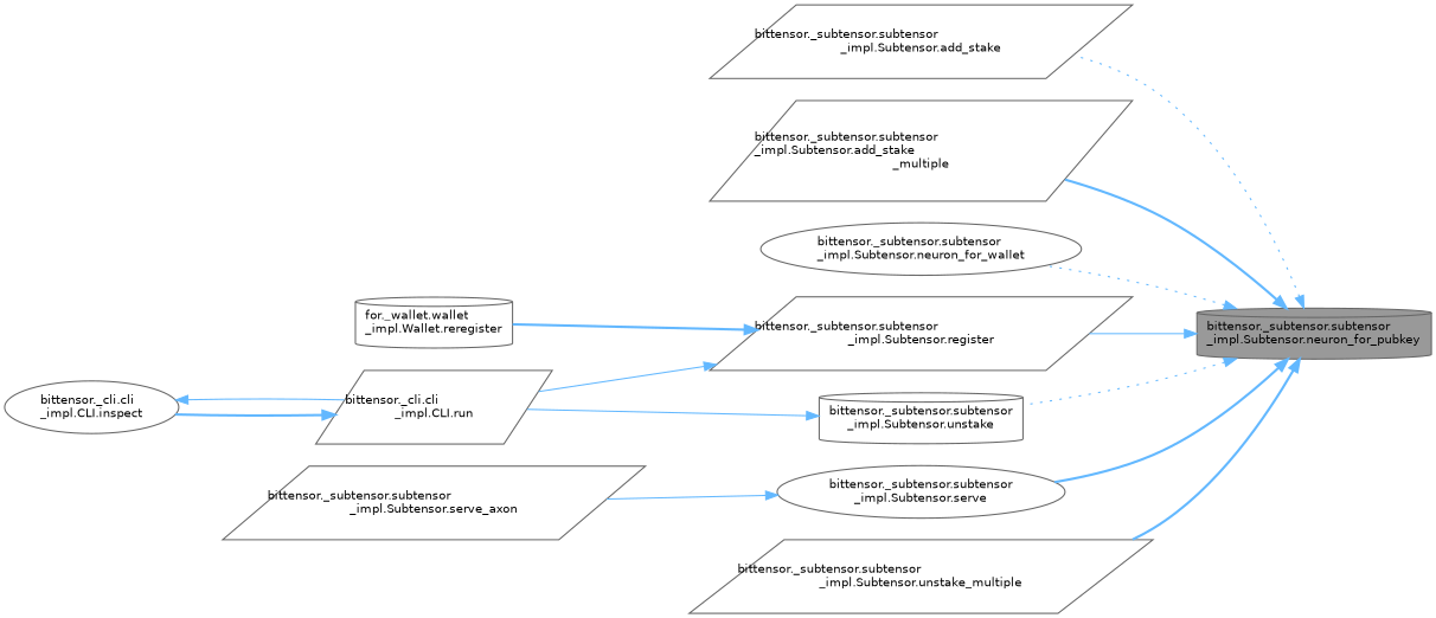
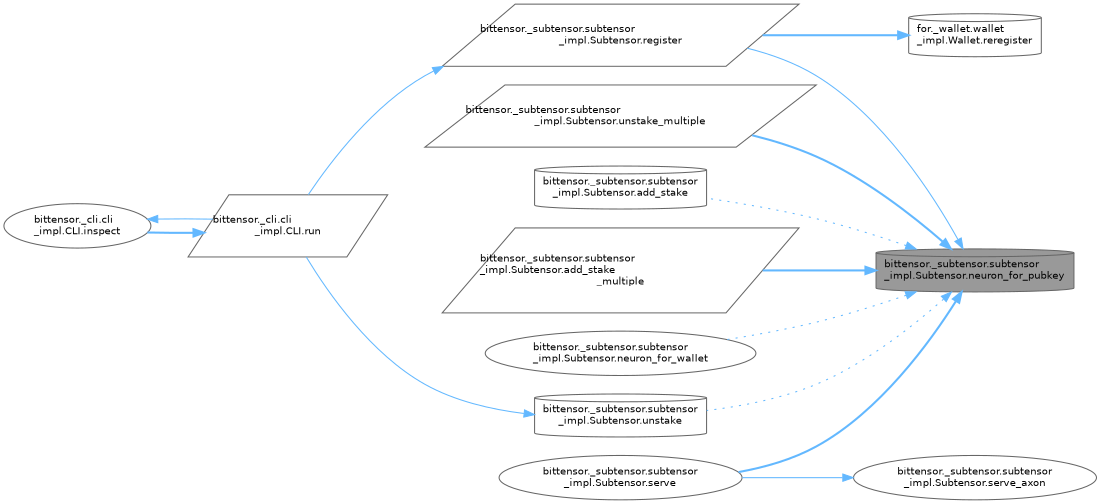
  digraph {
    rankdir=RL
    node [color=grey40 fillcolor=white fontname=Helvetica fontsize=10 shape=parallelogram style=filled]
    edge [color=steelblue1 dir=back fontname=Helvetica fontsize=10 labelfontname=Helvetica labelfontsize=10 style=bold]
    n1 [color=gray40 fillcolor=grey60 fontcolor=black height=0.2 label="bittensor._subtensor.subtensor\l_impl.Subtensor.neuron_for_pubkey" shape=cylinder width=0.4]
-   n2 [height=0.2 label="bittensor._subtensor.subtensor\l_impl.Subtensor.add_stake" width=0.4]
+   n2 [height=0.2 label="bittensor._subtensor.subtensor\l_impl.Subtensor.add_stake" shape=cylinder width=0.4]
    n3 [height=0.2 label="bittensor._subtensor.subtensor\l_impl.Subtensor.add_stake\l_multiple" width=0.4]
    n4 [height=0.2 label="bittensor._subtensor.subtensor\l_impl.Subtensor.neuron_for_wallet" shape=ellipse width=0.4]
    n5 [height=0.2 label="bittensor._subtensor.subtensor\l_impl.Subtensor.register" width=0.4]
    n6 [height=0.2 label="bittensor._subtensor.subtensor\l_impl.Subtensor.serve" shape=ellipse width=0.4]
    n7 [height=0.2 label="bittensor._subtensor.subtensor\l_impl.Subtensor.unstake" shape=cylinder width=0.4]
    n8 [height=0.2 label="bittensor._subtensor.subtensor\l_impl.Subtensor.unstake_multiple" width=0.4]
    n9 [height=0.2 label="for._wallet.wallet\l_impl.Wallet.reregister" shape=cylinder width=0.4]
    n10 [height=0.2 label="bittensor._cli.cli\l_impl.CLI.run" width=0.4]
-   n11 [height=0.2 label="bittensor._subtensor.subtensor\l_impl.Subtensor.serve_axon" width=0.4]
+   n11 [height=0.2 label="bittensor._subtensor.subtensor\l_impl.Subtensor.serve_axon" shape=ellipse width=0.4]
    n12 [height=0.2 label="bittensor._cli.cli\l_impl.CLI.inspect" shape=ellipse width=0.4]
    n1 -> n2 [style=dotted]
    n1 -> n3
    n1 -> n4 [style=dotted]
    n1 -> n5 [style=solid]
    n1 -> n6
    n1 -> n7 [style=dotted]
    n1 -> n8
-   n5 -> n9
+   n9 -> n5
    n5 -> n10 [style=solid]
-   n6 -> n11 [style=solid]
+   n11 -> n6 [style=solid]
    n7 -> n10 [style=solid]
    n10 -> n12
    n12 -> n10 [style=solid]
  }
